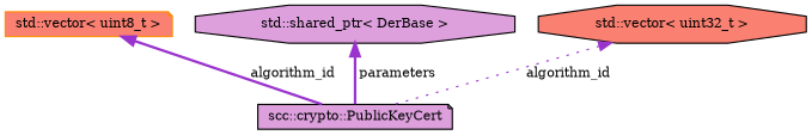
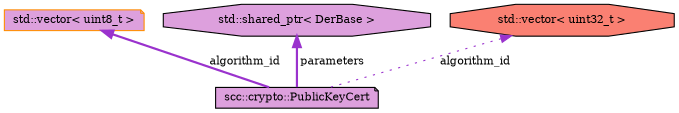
  digraph {
    fontname="DejaVu Serif"
    node [color=black fillcolor=plum fontname="DejaVu Serif" fontsize=10 shape=note style=filled]
    edge [color=darkorchid3 dir=back fontname="DejaVu Serif" fontsize=10 labelfontname=Helvetica labelfontsize=10 style=bold]
    n1 [fontcolor=black height=0.2 label="scc::crypto::PublicKeyCert" width=0.4]
-   n2 [color=darkorange fillcolor=salmon height=0.2 label="std::vector\< uint8_t \>" width=0.4]
+   n2 [color=darkorange height=0.2 label="std::vector\< uint8_t \>" width=0.4]
    n3 [height=0.2 label="std::shared_ptr\< DerBase \>" shape=octagon width=0.4]
    n4 [fillcolor=salmon height=0.2 label="std::vector\< uint32_t \>" shape=octagon width=0.4]
    n2 -> n1 [label=" algorithm_id"]
    n3 -> n1 [label=" parameters"]
    n4 -> n1 [label=" algorithm_id" style=dotted]
  }
